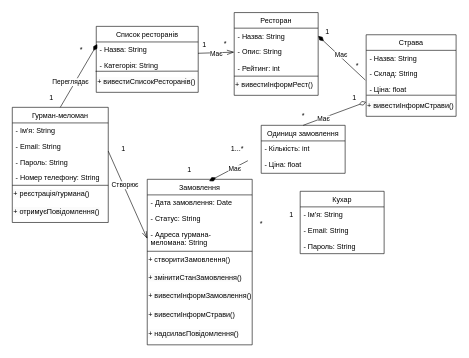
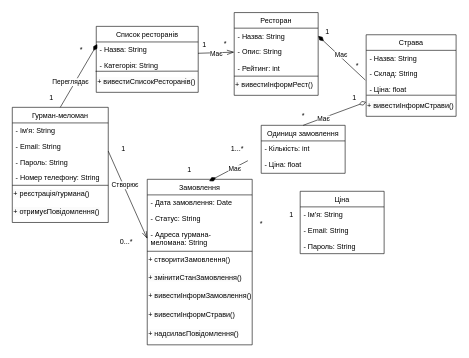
  <mxCell id="0" />
  <mxCell id="1" parent="0" />
  <mxCell id="2" value="Гурман-меломан" style="swimlane;fontStyle=0;childLayout=stackLayout;horizontal=1;startSize=26;fillColor=none;horizontalStack=0;resizeParent=1;resizeParentMax=0;resizeLast=0;collapsible=1;marginBottom=0;" parent="1" vertex="1"><mxGeometry x="20" y="178" width="160" height="192" as="geometry" /></mxCell>
  <mxCell id="3" value="- Ім'я: String" style="text;strokeColor=none;fillColor=none;align=left;verticalAlign=top;spacingLeft=4;spacingRight=4;overflow=hidden;rotatable=0;points=[[0,0.5],[1,0.5]];portConstraint=eastwest;" vertex="1" parent="2"><mxGeometry y="26" width="160" height="26" as="geometry" /></mxCell>
  <mxCell id="4" value="- Email: String" style="text;strokeColor=none;fillColor=none;align=left;verticalAlign=top;spacingLeft=4;spacingRight=4;overflow=hidden;rotatable=0;points=[[0,0.5],[1,0.5]];portConstraint=eastwest;" parent="2" vertex="1"><mxGeometry y="52" width="160" height="26" as="geometry" /></mxCell>
  <mxCell id="5" value="- Пароль: String" style="text;strokeColor=none;fillColor=none;align=left;verticalAlign=top;spacingLeft=4;spacingRight=4;overflow=hidden;rotatable=0;points=[[0,0.5],[1,0.5]];portConstraint=eastwest;" parent="2" vertex="1"><mxGeometry y="78" width="160" height="26" as="geometry" /></mxCell>
  <mxCell id="6" value="- Номер телефону: String" style="text;strokeColor=none;fillColor=none;align=left;verticalAlign=top;spacingLeft=4;spacingRight=4;overflow=hidden;rotatable=0;points=[[0,0.5],[1,0.5]];portConstraint=eastwest;perimeterSpacing=1;" parent="2" vertex="1"><mxGeometry y="104" width="160" height="26" as="geometry" /></mxCell>
  <mxCell id="7" value="" style="endArrow=none;html=1;rounded=0;entryX=1;entryY=0;entryDx=0;entryDy=0;" edge="1" parent="2" target="8"><mxGeometry width="50" height="50" relative="1" as="geometry"><mxPoint y="130" as="sourcePoint" /><mxPoint x="60" y="130" as="targetPoint" /></mxGeometry></mxCell>
  <mxCell id="8" value="&lt;span style=&quot;color: rgb(0, 0, 0); font-family: Helvetica; font-size: 12px; font-style: normal; font-variant-ligatures: normal; font-variant-caps: normal; font-weight: 400; letter-spacing: normal; orphans: 2; text-align: left; text-indent: 0px; text-transform: none; widows: 2; word-spacing: 0px; -webkit-text-stroke-width: 0px; background-color: rgb(251, 251, 251); text-decoration-thickness: initial; text-decoration-style: initial; text-decoration-color: initial; float: none; display: inline !important;&quot;&gt;+ реєстрація/гурмана()&lt;/span&gt;" style="text;whiteSpace=wrap;html=1;" vertex="1" parent="2"><mxGeometry y="130" width="160" height="30" as="geometry" /></mxCell>
  <mxCell id="9" value="&lt;span style=&quot;color: rgb(0, 0, 0); font-family: Helvetica; font-size: 12px; font-style: normal; font-variant-ligatures: normal; font-variant-caps: normal; font-weight: 400; letter-spacing: normal; orphans: 2; text-align: left; text-indent: 0px; text-transform: none; widows: 2; word-spacing: 0px; -webkit-text-stroke-width: 0px; background-color: rgb(251, 251, 251); text-decoration-thickness: initial; text-decoration-style: initial; text-decoration-color: initial; float: none; display: inline !important;&quot;&gt;+ отримуєПовідомлення()&lt;/span&gt;" style="text;whiteSpace=wrap;html=1;" vertex="1" parent="2"><mxGeometry y="160" width="160" height="32" as="geometry" /></mxCell>
- <mxCell id="10" value="Кухар" style="swimlane;fontStyle=0;childLayout=stackLayout;horizontal=1;startSize=26;fillColor=none;horizontalStack=0;resizeParent=1;resizeParentMax=0;resizeLast=0;collapsible=1;marginBottom=0;" parent="1" vertex="1"><mxGeometry x="500" y="318" width="140" height="104" as="geometry" /></mxCell>
+ <mxCell id="10" value="Ціна" style="swimlane;fontStyle=0;childLayout=stackLayout;horizontal=1;startSize=26;fillColor=none;horizontalStack=0;resizeParent=1;resizeParentMax=0;resizeLast=0;collapsible=1;marginBottom=0;" parent="1" vertex="1"><mxGeometry x="500" y="318" width="140" height="104" as="geometry" /></mxCell>
  <mxCell id="11" value="- Ім'я: String" style="text;strokeColor=none;fillColor=none;align=left;verticalAlign=top;spacingLeft=4;spacingRight=4;overflow=hidden;rotatable=0;points=[[0,0.5],[1,0.5]];portConstraint=eastwest;" parent="10" vertex="1"><mxGeometry y="26" width="140" height="26" as="geometry" /></mxCell>
  <mxCell id="12" value="- Email: String" style="text;strokeColor=none;fillColor=none;align=left;verticalAlign=top;spacingLeft=4;spacingRight=4;overflow=hidden;rotatable=0;points=[[0,0.5],[1,0.5]];portConstraint=eastwest;" parent="10" vertex="1"><mxGeometry y="52" width="140" height="26" as="geometry" /></mxCell>
  <mxCell id="13" value="- Пароль: String" style="text;strokeColor=none;fillColor=none;align=left;verticalAlign=top;spacingLeft=4;spacingRight=4;overflow=hidden;rotatable=0;points=[[0,0.5],[1,0.5]];portConstraint=eastwest;" parent="10" vertex="1"><mxGeometry y="78" width="140" height="26" as="geometry" /></mxCell>
  <mxCell id="14" value="Список ресторанів" style="swimlane;fontStyle=0;childLayout=stackLayout;horizontal=1;startSize=26;fillColor=none;horizontalStack=0;resizeParent=1;resizeParentMax=0;resizeLast=0;collapsible=1;marginBottom=0;" parent="1" vertex="1"><mxGeometry x="160" y="43" width="170" height="110" as="geometry" /></mxCell>
  <mxCell id="15" value="- Назва: String" style="text;strokeColor=none;fillColor=none;align=left;verticalAlign=top;spacingLeft=4;spacingRight=4;overflow=hidden;rotatable=0;points=[[0,0.5],[1,0.5]];portConstraint=eastwest;" parent="14" vertex="1"><mxGeometry y="26" width="170" height="26" as="geometry" /></mxCell>
  <mxCell id="16" value="- Категорія: String" style="text;strokeColor=none;fillColor=none;align=left;verticalAlign=top;spacingLeft=4;spacingRight=4;overflow=hidden;rotatable=0;points=[[0,0.5],[1,0.5]];portConstraint=eastwest;" parent="14" vertex="1"><mxGeometry y="52" width="170" height="26" as="geometry" /></mxCell>
  <mxCell id="17" value="" style="endArrow=none;html=1;rounded=0;entryX=0.997;entryY=0.871;entryDx=0;entryDy=0;entryPerimeter=0;exitX=-0.007;exitY=-0.097;exitDx=0;exitDy=0;exitPerimeter=0;" edge="1" parent="14" source="18" target="16"><mxGeometry width="50" height="50" relative="1" as="geometry"><mxPoint y="76.67" as="sourcePoint" /><mxPoint x="60" y="76.67" as="targetPoint" /></mxGeometry></mxCell>
  <mxCell id="18" value="&lt;span style=&quot;color: rgb(0, 0, 0); font-family: Helvetica; font-size: 12px; font-style: normal; font-variant-ligatures: normal; font-variant-caps: normal; font-weight: 400; letter-spacing: normal; orphans: 2; text-align: left; text-indent: 0px; text-transform: none; widows: 2; word-spacing: 0px; -webkit-text-stroke-width: 0px; background-color: rgb(251, 251, 251); text-decoration-thickness: initial; text-decoration-style: initial; text-decoration-color: initial; float: none; display: inline !important;&quot;&gt;+ вивестиСписокРесторанів()&lt;/span&gt;" style="text;whiteSpace=wrap;html=1;" vertex="1" parent="14"><mxGeometry y="78" width="170" height="32" as="geometry" /></mxCell>
  <mxCell id="19" style="edgeStyle=orthogonalEdgeStyle;rounded=0;orthogonalLoop=1;jettySize=auto;html=1;exitX=0.5;exitY=1;exitDx=0;exitDy=0;" edge="1" parent="14" source="18" target="18"><mxGeometry relative="1" as="geometry" /></mxCell>
  <mxCell id="20" value="Ресторан" style="swimlane;fontStyle=0;childLayout=stackLayout;horizontal=1;startSize=26;fillColor=none;horizontalStack=0;resizeParent=1;resizeParentMax=0;resizeLast=0;collapsible=1;marginBottom=0;" parent="1" vertex="1"><mxGeometry x="390" y="20" width="140" height="138" as="geometry" /></mxCell>
  <mxCell id="21" value="- Назва: String" style="text;strokeColor=none;fillColor=none;align=left;verticalAlign=top;spacingLeft=4;spacingRight=4;overflow=hidden;rotatable=0;points=[[0,0.5],[1,0.5]];portConstraint=eastwest;" parent="20" vertex="1"><mxGeometry y="26" width="140" height="26" as="geometry" /></mxCell>
  <mxCell id="22" value="- Опис: String" style="text;strokeColor=none;fillColor=none;align=left;verticalAlign=top;spacingLeft=4;spacingRight=4;overflow=hidden;rotatable=0;points=[[0,0.5],[1,0.5]];portConstraint=eastwest;" parent="20" vertex="1"><mxGeometry y="52" width="140" height="28" as="geometry" /></mxCell>
  <mxCell id="23" value="- Рейтинг: int" style="text;strokeColor=none;fillColor=none;align=left;verticalAlign=top;spacingLeft=4;spacingRight=4;overflow=hidden;rotatable=0;points=[[0,0.5],[1,0.5]];portConstraint=eastwest;" parent="20" vertex="1"><mxGeometry y="80" width="140" height="26" as="geometry" /></mxCell>
  <mxCell id="24" value="" style="endArrow=none;html=1;rounded=0;entryX=1;entryY=0;entryDx=0;entryDy=0;" edge="1" parent="20" target="25"><mxGeometry width="50" height="50" relative="1" as="geometry"><mxPoint y="106" as="sourcePoint" /><mxPoint x="60" y="106" as="targetPoint" /></mxGeometry></mxCell>
  <mxCell id="25" value="&lt;span style=&quot;color: rgb(0, 0, 0); font-family: Helvetica; font-size: 12px; font-style: normal; font-variant-ligatures: normal; font-variant-caps: normal; font-weight: 400; letter-spacing: normal; orphans: 2; text-align: left; text-indent: 0px; text-transform: none; widows: 2; word-spacing: 0px; -webkit-text-stroke-width: 0px; background-color: rgb(251, 251, 251); text-decoration-thickness: initial; text-decoration-style: initial; text-decoration-color: initial; float: none; display: inline !important;&quot;&gt;+ вивестиІнформРест()&lt;/span&gt;" style="text;whiteSpace=wrap;html=1;" vertex="1" parent="20"><mxGeometry y="106" width="140" height="32" as="geometry" /></mxCell>
  <mxCell id="26" value="Страва" style="swimlane;fontStyle=0;childLayout=stackLayout;horizontal=1;startSize=26;fillColor=none;horizontalStack=0;resizeParent=1;resizeParentMax=0;resizeLast=0;collapsible=1;marginBottom=0;" parent="1" vertex="1"><mxGeometry x="610" y="57" width="150" height="136" as="geometry" /></mxCell>
  <mxCell id="27" value="- Назва: String" style="text;strokeColor=none;fillColor=none;align=left;verticalAlign=top;spacingLeft=4;spacingRight=4;overflow=hidden;rotatable=0;points=[[0,0.5],[1,0.5]];portConstraint=eastwest;" vertex="1" parent="26"><mxGeometry y="26" width="150" height="26" as="geometry" /></mxCell>
  <mxCell id="28" value="- Склад: String" style="text;strokeColor=none;fillColor=none;align=left;verticalAlign=top;spacingLeft=4;spacingRight=4;overflow=hidden;rotatable=0;points=[[0,0.5],[1,0.5]];portConstraint=eastwest;" parent="26" vertex="1"><mxGeometry y="52" width="150" height="26" as="geometry" /></mxCell>
  <mxCell id="29" value="- Ціна: float" style="text;strokeColor=none;fillColor=none;align=left;verticalAlign=top;spacingLeft=4;spacingRight=4;overflow=hidden;rotatable=0;points=[[0,0.5],[1,0.5]];portConstraint=eastwest;" parent="26" vertex="1"><mxGeometry y="78" width="150" height="26" as="geometry" /></mxCell>
  <mxCell id="30" value="" style="endArrow=none;html=1;rounded=0;entryX=0.996;entryY=0.876;entryDx=0;entryDy=0;entryPerimeter=0;exitX=0.003;exitY=0.876;exitDx=0;exitDy=0;exitPerimeter=0;" edge="1" parent="26" source="29" target="29"><mxGeometry width="50" height="50" relative="1" as="geometry"><mxPoint y="104" as="sourcePoint" /><mxPoint x="60" y="104" as="targetPoint" /></mxGeometry></mxCell>
  <mxCell id="31" value="&lt;span style=&quot;color: rgb(0, 0, 0); font-family: Helvetica; font-size: 12px; font-style: normal; font-variant-ligatures: normal; font-variant-caps: normal; font-weight: 400; letter-spacing: normal; orphans: 2; text-align: left; text-indent: 0px; text-transform: none; widows: 2; word-spacing: 0px; -webkit-text-stroke-width: 0px; background-color: rgb(251, 251, 251); text-decoration-thickness: initial; text-decoration-style: initial; text-decoration-color: initial; float: none; display: inline !important;&quot;&gt;+ вивестиІнформСтрави()&lt;/span&gt;" style="text;whiteSpace=wrap;html=1;" vertex="1" parent="26"><mxGeometry y="104" width="150" height="32" as="geometry" /></mxCell>
  <mxCell id="32" value="Замовлення" style="swimlane;fontStyle=0;childLayout=stackLayout;horizontal=1;startSize=26;fillColor=none;horizontalStack=0;resizeParent=1;resizeParentMax=0;resizeLast=0;collapsible=1;marginBottom=0;" parent="1" vertex="1"><mxGeometry x="245" y="298" width="175" height="276" as="geometry" /></mxCell>
  <mxCell id="33" value="- Дата замовлення: Date" style="text;strokeColor=none;fillColor=none;align=left;verticalAlign=top;spacingLeft=4;spacingRight=4;overflow=hidden;rotatable=0;points=[[0,0.5],[1,0.5]];portConstraint=eastwest;" parent="32" vertex="1"><mxGeometry y="26" width="175" height="26" as="geometry" /></mxCell>
  <mxCell id="34" value="- Статус: String" style="text;strokeColor=none;fillColor=none;align=left;verticalAlign=top;spacingLeft=4;spacingRight=4;overflow=hidden;rotatable=0;points=[[0,0.5],[1,0.5]];portConstraint=eastwest;" parent="32" vertex="1"><mxGeometry y="52" width="175" height="26" as="geometry" /></mxCell>
  <mxCell id="35" value="- Адреса гурмана-&#10;меломана: String" style="text;strokeColor=none;fillColor=none;align=left;verticalAlign=top;spacingLeft=4;spacingRight=4;overflow=hidden;rotatable=0;points=[[0,0.5],[1,0.5]];portConstraint=eastwest;" parent="32" vertex="1"><mxGeometry y="78" width="175" height="42" as="geometry" /></mxCell>
  <mxCell id="36" value="" style="endArrow=none;html=1;rounded=0;" edge="1" parent="32"><mxGeometry width="50" height="50" relative="1" as="geometry"><mxPoint y="120" as="sourcePoint" /><mxPoint x="175" y="120" as="targetPoint" /></mxGeometry></mxCell>
  <mxCell id="37" value="+ створитиЗамовлення()" style="text;whiteSpace=wrap;html=1;" vertex="1" parent="32"><mxGeometry y="120" width="175" height="30" as="geometry" /></mxCell>
  <mxCell id="38" value="&lt;span style=&quot;color: rgb(0, 0, 0); font-family: Helvetica; font-size: 12px; font-style: normal; font-variant-ligatures: normal; font-variant-caps: normal; font-weight: 400; letter-spacing: normal; orphans: 2; text-align: left; text-indent: 0px; text-transform: none; widows: 2; word-spacing: 0px; -webkit-text-stroke-width: 0px; background-color: rgb(251, 251, 251); text-decoration-thickness: initial; text-decoration-style: initial; text-decoration-color: initial; float: none; display: inline !important;&quot;&gt;+ змінитиСтанЗамовлення()&lt;/span&gt;" style="text;whiteSpace=wrap;html=1;" vertex="1" parent="32"><mxGeometry y="150" width="175" height="30" as="geometry" /></mxCell>
  <mxCell id="39" value="&lt;span style=&quot;color: rgb(0, 0, 0); font-family: Helvetica; font-size: 12px; font-style: normal; font-variant-ligatures: normal; font-variant-caps: normal; font-weight: 400; letter-spacing: normal; orphans: 2; text-align: left; text-indent: 0px; text-transform: none; widows: 2; word-spacing: 0px; -webkit-text-stroke-width: 0px; background-color: rgb(251, 251, 251); text-decoration-thickness: initial; text-decoration-style: initial; text-decoration-color: initial; float: none; display: inline !important;&quot;&gt;+ вивестиІнформЗамовлення()&lt;/span&gt;" style="text;whiteSpace=wrap;html=1;" vertex="1" parent="32"><mxGeometry y="180" width="175" height="32" as="geometry" /></mxCell>
  <mxCell id="40" value="&lt;span style=&quot;color: rgb(0, 0, 0); font-family: Helvetica; font-size: 12px; font-style: normal; font-variant-ligatures: normal; font-variant-caps: normal; font-weight: 400; letter-spacing: normal; orphans: 2; text-align: left; text-indent: 0px; text-transform: none; widows: 2; word-spacing: 0px; -webkit-text-stroke-width: 0px; background-color: rgb(251, 251, 251); text-decoration-thickness: initial; text-decoration-style: initial; text-decoration-color: initial; float: none; display: inline !important;&quot;&gt;+ вивестиІнформСтрави()&lt;/span&gt;" style="text;whiteSpace=wrap;html=1;" vertex="1" parent="32"><mxGeometry y="212" width="175" height="32" as="geometry" /></mxCell>
  <mxCell id="41" value="&lt;span style=&quot;color: rgb(0, 0, 0); font-family: Helvetica; font-size: 12px; font-style: normal; font-variant-ligatures: normal; font-variant-caps: normal; font-weight: 400; letter-spacing: normal; orphans: 2; text-align: left; text-indent: 0px; text-transform: none; widows: 2; word-spacing: 0px; -webkit-text-stroke-width: 0px; background-color: rgb(251, 251, 251); text-decoration-thickness: initial; text-decoration-style: initial; text-decoration-color: initial; float: none; display: inline !important;&quot;&gt;+ надсилаєПовідомлення()&lt;/span&gt;" style="text;whiteSpace=wrap;html=1;" vertex="1" parent="32"><mxGeometry y="244" width="175" height="32" as="geometry" /></mxCell>
  <mxCell id="42" style="rounded=0;orthogonalLoop=1;jettySize=auto;html=1;exitX=0.998;exitY=0.727;exitDx=0;exitDy=0;endArrow=openThin;endFill=0;endSize=10;startArrow=none;startFill=0;entryX=0;entryY=0.5;entryDx=0;entryDy=0;exitPerimeter=0;" parent="1" source="15" target="22" edge="1"><mxGeometry relative="1" as="geometry"><mxPoint x="313" y="96" as="sourcePoint" /><mxPoint x="390" y="139" as="targetPoint" /></mxGeometry></mxCell>
  <mxCell id="43" value="Має" style="edgeLabel;html=1;align=center;verticalAlign=middle;resizable=0;points=[];" vertex="1" connectable="0" parent="42"><mxGeometry x="-0.003" y="-2" relative="1" as="geometry"><mxPoint as="offset" /></mxGeometry></mxCell>
  <mxCell id="44" style="rounded=0;orthogonalLoop=1;jettySize=auto;html=1;exitX=1;exitY=0.5;exitDx=0;exitDy=0;entryX=-0.009;entryY=-0.092;entryDx=0;entryDy=0;endSize=10;endArrow=none;endFill=0;startArrow=diamondThin;startFill=1;startSize=10;entryPerimeter=0;" parent="1" source="21" target="29" edge="1"><mxGeometry relative="1" as="geometry"><mxPoint x="610" y="174" as="targetPoint" /></mxGeometry></mxCell>
  <mxCell id="45" value="Має" style="edgeLabel;html=1;align=center;verticalAlign=middle;resizable=0;points=[];" vertex="1" connectable="0" parent="44"><mxGeometry x="-0.103" y="3" relative="1" as="geometry"><mxPoint as="offset" /></mxGeometry></mxCell>
  <mxCell id="46" style="rounded=0;orthogonalLoop=1;jettySize=auto;html=1;exitX=0;exitY=0.5;exitDx=0;exitDy=0;entryX=1;entryY=-0.192;entryDx=0;entryDy=0;entryPerimeter=0;startArrow=openThin;startFill=0;endArrow=none;endFill=0;endSize=10;startSize=10;" parent="1" source="35" target="5" edge="1"><mxGeometry relative="1" as="geometry" /></mxCell>
  <mxCell id="47" value="Створює" style="edgeLabel;html=1;align=center;verticalAlign=middle;resizable=0;points=[];" vertex="1" connectable="0" parent="46"><mxGeometry x="0.217" y="-2" relative="1" as="geometry"><mxPoint as="offset" /></mxGeometry></mxCell>
  <mxCell id="48" style="rounded=0;orthogonalLoop=1;jettySize=auto;html=1;exitX=0.5;exitY=0;exitDx=0;exitDy=0;endArrow=diamondThin;endFill=0;endSize=10;entryX=0;entryY=0.25;entryDx=0;entryDy=0;startArrow=none;startFill=0;startSize=10;" parent="1" source="50" target="31" edge="1"><mxGeometry relative="1" as="geometry"><mxPoint x="681.68" y="189.99" as="targetPoint" /></mxGeometry></mxCell>
  <mxCell id="49" value="Має" style="edgeLabel;html=1;align=center;verticalAlign=middle;resizable=0;points=[];" vertex="1" connectable="0" parent="48"><mxGeometry x="0.209" y="-2" relative="1" as="geometry"><mxPoint x="-31" y="11" as="offset" /></mxGeometry></mxCell>
  <mxCell id="50" value="Одиниця замовлення" style="swimlane;fontStyle=0;childLayout=stackLayout;horizontal=1;startSize=26;fillColor=none;horizontalStack=0;resizeParent=1;resizeParentMax=0;resizeLast=0;collapsible=1;marginBottom=0;" parent="1" vertex="1"><mxGeometry x="435" y="208" width="140" height="80" as="geometry"><mxRectangle x="910" y="-884" width="160" height="30" as="alternateBounds" /></mxGeometry></mxCell>
  <mxCell id="51" value="- Кількість: int" style="text;strokeColor=none;fillColor=none;align=left;verticalAlign=top;spacingLeft=4;spacingRight=4;overflow=hidden;rotatable=0;points=[[0,0.5],[1,0.5]];portConstraint=eastwest;" parent="50" vertex="1"><mxGeometry y="26" width="140" height="26" as="geometry" /></mxCell>
  <mxCell id="52" value="- Ціна: float" style="text;strokeColor=none;fillColor=none;align=left;verticalAlign=top;spacingLeft=4;spacingRight=4;overflow=hidden;rotatable=0;points=[[0,0.5],[1,0.5]];portConstraint=eastwest;" parent="50" vertex="1"><mxGeometry y="52" width="140" height="28" as="geometry" /></mxCell>
  <mxCell id="53" style="rounded=0;orthogonalLoop=1;jettySize=auto;html=1;entryX=0.59;entryY=0.011;entryDx=0;entryDy=0;entryPerimeter=0;endArrow=diamondThin;endFill=1;strokeWidth=1;endSize=10;startArrow=none;startFill=0;exitX=0.945;exitY=1.133;exitDx=0;exitDy=0;exitPerimeter=0;" parent="1" source="56" target="32" edge="1"><mxGeometry relative="1" as="geometry"><mxPoint x="430" y="278" as="sourcePoint" /></mxGeometry></mxCell>
  <mxCell id="54" value="Має" style="edgeLabel;html=1;align=center;verticalAlign=middle;resizable=0;points=[];" vertex="1" connectable="0" parent="53"><mxGeometry x="-0.274" y="2" relative="1" as="geometry"><mxPoint as="offset" /></mxGeometry></mxCell>
  <mxCell id="55" value="1" style="text;html=1;align=center;verticalAlign=middle;resizable=0;points=[];autosize=1;strokeColor=none;fillColor=none;" parent="1" vertex="1"><mxGeometry x="325" y="59" width="30" height="30" as="geometry" /></mxCell>
  <mxCell id="56" value="1...*" style="text;html=1;align=center;verticalAlign=middle;resizable=0;points=[];autosize=1;strokeColor=none;fillColor=none;" parent="1" vertex="1"><mxGeometry x="375" y="233" width="40" height="30" as="geometry" /></mxCell>
  <mxCell id="57" value="1" style="text;html=1;align=center;verticalAlign=middle;resizable=0;points=[];autosize=1;strokeColor=none;fillColor=none;" parent="1" vertex="1"><mxGeometry x="190" y="233" width="30" height="30" as="geometry" /></mxCell>
  <mxCell id="58" value="1" style="text;html=1;align=center;verticalAlign=middle;resizable=0;points=[];autosize=1;strokeColor=none;fillColor=none;" parent="1" vertex="1"><mxGeometry x="300" y="268" width="30" height="30" as="geometry" /></mxCell>
  <mxCell id="59" value="1" style="text;html=1;align=center;verticalAlign=middle;resizable=0;points=[];autosize=1;strokeColor=none;fillColor=none;" parent="1" vertex="1"><mxGeometry x="470" y="343" width="30" height="30" as="geometry" /></mxCell>
  <mxCell id="60" value="*" style="text;html=1;align=center;verticalAlign=middle;resizable=0;points=[];autosize=1;strokeColor=none;fillColor=none;" parent="1" vertex="1"><mxGeometry x="420" y="358" width="30" height="30" as="geometry" /></mxCell>
  <mxCell id="61" value="1" style="text;html=1;align=center;verticalAlign=middle;resizable=0;points=[];autosize=1;strokeColor=none;fillColor=none;" parent="1" vertex="1"><mxGeometry x="575" y="148" width="30" height="30" as="geometry" /></mxCell>
  <mxCell id="62" value="1" style="text;html=1;align=center;verticalAlign=middle;resizable=0;points=[];autosize=1;strokeColor=none;fillColor=none;" parent="1" vertex="1"><mxGeometry x="530" y="38" width="30" height="30" as="geometry" /></mxCell>
  <mxCell id="63" style="rounded=0;orthogonalLoop=1;jettySize=auto;html=1;exitX=0.5;exitY=0;exitDx=0;exitDy=0;entryX=0.01;entryY=0.138;entryDx=0;entryDy=0;entryPerimeter=0;endArrow=diamondThin;endFill=1;endSize=10;" edge="1" parent="1" source="2" target="15"><mxGeometry relative="1" as="geometry" /></mxCell>
  <mxCell id="64" value="Переглядає" style="edgeLabel;html=1;align=center;verticalAlign=middle;resizable=0;points=[];" vertex="1" connectable="0" parent="63"><mxGeometry x="-0.208" y="4" relative="1" as="geometry"><mxPoint x="-4" y="1" as="offset" /></mxGeometry></mxCell>
  <mxCell id="65" value="1" style="text;html=1;align=center;verticalAlign=middle;resizable=0;points=[];autosize=1;strokeColor=none;fillColor=none;" vertex="1" parent="1"><mxGeometry x="70" y="148" width="30" height="30" as="geometry" /></mxCell>
  <mxCell id="66" value="*" style="text;html=1;align=center;verticalAlign=middle;resizable=0;points=[];autosize=1;strokeColor=none;fillColor=none;" vertex="1" parent="1"><mxGeometry x="120" y="68" width="30" height="30" as="geometry" /></mxCell>
  <mxCell id="67" value="*" style="text;html=1;align=center;verticalAlign=middle;resizable=0;points=[];autosize=1;strokeColor=none;fillColor=none;" vertex="1" parent="1"><mxGeometry x="360" y="57" width="30" height="30" as="geometry" /></mxCell>
  <mxCell id="68" value="*" style="text;html=1;align=center;verticalAlign=middle;resizable=0;points=[];autosize=1;strokeColor=none;fillColor=none;" vertex="1" parent="1"><mxGeometry x="580" y="94" width="30" height="30" as="geometry" /></mxCell>
  <mxCell id="69" value="*" style="text;html=1;align=center;verticalAlign=middle;resizable=0;points=[];autosize=1;strokeColor=none;fillColor=none;" vertex="1" parent="1"><mxGeometry x="490" y="178" width="30" height="30" as="geometry" /></mxCell>
+ <mxCell id="70" value="0...*" style="text;html=1;align=center;verticalAlign=middle;resizable=0;points=[];autosize=1;strokeColor=none;fillColor=none;" vertex="1" parent="1"><mxGeometry x="190" y="388" width="40" height="30" as="geometry" /></mxCell>
